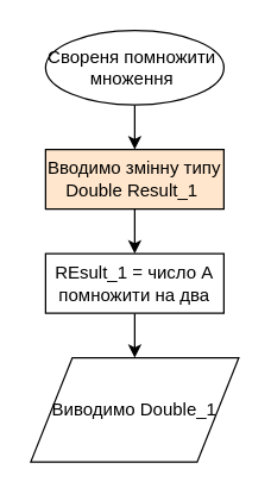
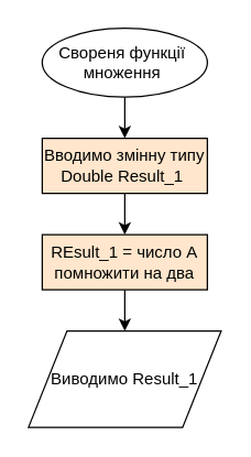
  <mxCell id="0" />
  <mxCell id="1" parent="0" />
  <mxCell id="2" value="" style="edgeStyle=orthogonalEdgeStyle;rounded=0;orthogonalLoop=1;jettySize=auto;html=1;" edge="1" parent="1" source="3" target="5"><mxGeometry relative="1" as="geometry" /></mxCell>
- <mxCell id="3" value="Свореня помножити&amp;nbsp;&lt;br&gt;множення&amp;nbsp;" style="ellipse;whiteSpace=wrap;html=1;" vertex="1" parent="1"><mxGeometry x="30" y="20" width="120" height="50" as="geometry" /></mxCell>
+ <mxCell id="3" value="Свореня функції&amp;nbsp;&lt;br&gt;множення&amp;nbsp;" style="ellipse;whiteSpace=wrap;html=1;" vertex="1" parent="1"><mxGeometry x="30" y="20" width="120" height="50" as="geometry" /></mxCell>
  <mxCell id="4" value="" style="edgeStyle=orthogonalEdgeStyle;rounded=0;orthogonalLoop=1;jettySize=auto;html=1;" edge="1" parent="1" source="5" target="7"><mxGeometry relative="1" as="geometry" /></mxCell>
  <mxCell id="5" value="Вводимо змінну типу Double Result_1&amp;nbsp;" style="rounded=0;whiteSpace=wrap;html=1;fillColor=#ffe6cc;" vertex="1" parent="1"><mxGeometry x="30" y="100" width="120" height="40" as="geometry" /></mxCell>
  <mxCell id="6" value="" style="edgeStyle=orthogonalEdgeStyle;rounded=0;orthogonalLoop=1;jettySize=auto;html=1;" edge="1" parent="1" source="7" target="8"><mxGeometry relative="1" as="geometry" /></mxCell>
- <mxCell id="7" value="REsult_1 = число А помножити на два" style="rounded=0;whiteSpace=wrap;html=1;" vertex="1" parent="1"><mxGeometry x="30" y="170" width="120" height="40" as="geometry" /></mxCell>
- <mxCell id="8" value="Виводимо Double_1" style="shape=parallelogram;perimeter=parallelogramPerimeter;whiteSpace=wrap;html=1;" vertex="1" parent="1"><mxGeometry x="20" y="240" width="140" height="70" as="geometry" /></mxCell>
+ <mxCell id="7" value="REsult_1 = число А помножити на два" style="rounded=0;whiteSpace=wrap;html=1;fillColor=#ffe6cc;" vertex="1" parent="1"><mxGeometry x="30" y="170" width="120" height="40" as="geometry" /></mxCell>
+ <mxCell id="8" value="Виводимо Result_1" style="shape=parallelogram;perimeter=parallelogramPerimeter;whiteSpace=wrap;html=1;" vertex="1" parent="1"><mxGeometry x="20" y="240" width="140" height="70" as="geometry" /></mxCell>
